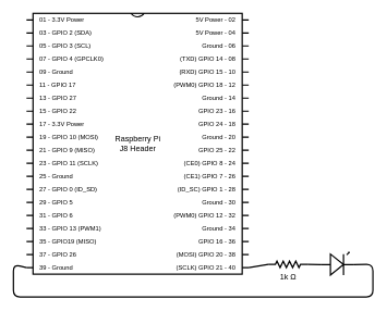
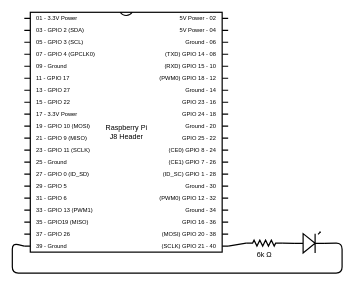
  <mxCell id="0" />
  <mxCell id="1" parent="0" />
  <mxCell id="2" value="&lt;div&gt;Raspberry Pi&lt;/div&gt;&lt;div&gt;J8 Header&lt;br&gt;&lt;/div&gt;" style="shadow=0;dashed=0;align=center;fillColor=#ffffff;html=1;strokeWidth=2;shape=mxgraph.electrical.logic_gates.dual_inline_ic;labelNames=01 - 3.3V Power,03 - GPIO 2 (SDA),05 - GPIO 3 (SCL),07 - GPIO 4 (GPCLK0),09 - Ground,11 - GPIO 17,13 - GPIO 27,15 - GPIO 22,17 - 3.3V Power,19 - GPIO 10 (MOSI),21 - GPIO 9 (MISO),23 - GPIO 11 (SCLK),25 - Ground,27 - GPIO 0 (ID_SD),29 - GPIO 5,31 - GPIO 6,33 - GPIO 13 (PWM1),35 - GPIO19 (MISO),37 - GPIO 26,39 - Ground,(SCLK) GPIO 21 - 40,(MOSI) GPIO 20 - 38,GPIO 16 - 36,Ground - 34,(PWM0) GPIO 12 - 32,Ground - 30,(ID_SC) GPIO 1 - 28,(CE1) GPIO 7 - 26,(CE0) GPIO 8 - 24,GPIO 25 - 22,Ground - 20,GPIO 24 - 18,GPIO 23 - 16,Ground - 14,(PWM0) GPIO 18 - 12,(RXD) GPIO 15 - 10,(TXD) GPIO 14 - 08,Ground - 06,5V Power - 04,5V Power - 02;direction=east;portConstraintRotation=0;portConstraint=none;fixDash=0;autosize=0;collapsible=0;container=0;part=0;pinLabelType=cust;labelCount=40;" parent="1" vertex="1"><mxGeometry x="40" y="20" width="340" height="400" as="geometry" /></mxCell>
- <mxCell id="3" value="1k &lt;span class=&quot;ILfuVd&quot;&gt;&lt;span class=&quot;e24Kjd&quot;&gt;Ω&lt;/span&gt;&lt;/span&gt;" style="pointerEvents=1;verticalLabelPosition=bottom;shadow=0;dashed=0;align=center;fillColor=#ffffff;html=1;verticalAlign=top;strokeWidth=2;shape=mxgraph.electrical.resistors.resistor_2;" parent="1" vertex="1"><mxGeometry x="410" y="400" width="60" height="10" as="geometry" /></mxCell>
+ <mxCell id="3" value="6k &lt;span class=&quot;ILfuVd&quot;&gt;&lt;span class=&quot;e24Kjd&quot;&gt;Ω&lt;/span&gt;&lt;/span&gt;" style="pointerEvents=1;verticalLabelPosition=bottom;shadow=0;dashed=0;align=center;fillColor=#ffffff;html=1;verticalAlign=top;strokeWidth=2;shape=mxgraph.electrical.resistors.resistor_2;" parent="1" vertex="1"><mxGeometry x="410" y="400" width="60" height="10" as="geometry" /></mxCell>
  <mxCell id="4" value="" style="verticalLabelPosition=bottom;shadow=0;dashed=0;align=center;fillColor=#ffffff;html=1;verticalAlign=top;strokeWidth=2;shape=mxgraph.electrical.opto_electronics.led_1;pointerEvents=1;" parent="1" vertex="1"><mxGeometry x="490" y="386.5" width="50" height="35" as="geometry" /></mxCell>
  <mxCell id="5" value="" style="endArrow=none;html=1;strokeColor=#000000;strokeWidth=2;jumpStyle=gap;exitX=1;exitY=0;exitDx=0;exitDy=390;exitPerimeter=0;entryX=0;entryY=0.5;entryDx=0;entryDy=0;entryPerimeter=0;" parent="1" source="2" target="3" edge="1"><mxGeometry width="100" relative="1" as="geometry"><mxPoint x="450" y="575" as="sourcePoint" /><mxPoint x="550" y="575" as="targetPoint" /></mxGeometry></mxCell>
  <mxCell id="6" value="" style="endArrow=none;html=1;strokeColor=#000000;strokeWidth=2;jumpStyle=gap;exitX=1;exitY=0.5;exitDx=0;exitDy=0;exitPerimeter=0;entryX=0;entryY=0.54;entryDx=0;entryDy=0;entryPerimeter=0;" parent="1" source="3" target="4" edge="1"><mxGeometry width="100" relative="1" as="geometry"><mxPoint x="405" y="415" as="sourcePoint" /><mxPoint x="495" y="420" as="targetPoint" /></mxGeometry></mxCell>
  <mxCell id="7" value="" style="endArrow=none;html=1;strokeColor=#000000;strokeWidth=2;jumpStyle=gap;exitX=1;exitY=0.54;exitDx=0;exitDy=0;exitPerimeter=0;entryX=0;entryY=0;entryDx=0;entryDy=390;entryPerimeter=0;" parent="1" source="4" target="2" edge="1"><mxGeometry width="100" relative="1" as="geometry"><mxPoint x="520" y="525" as="sourcePoint" /><mxPoint x="640" y="638.9" as="targetPoint" /><Array as="points"><mxPoint x="570" y="405" /><mxPoint x="570" y="455" /><mxPoint x="20" y="455" /><mxPoint x="20" y="405" /></Array></mxGeometry></mxCell>
